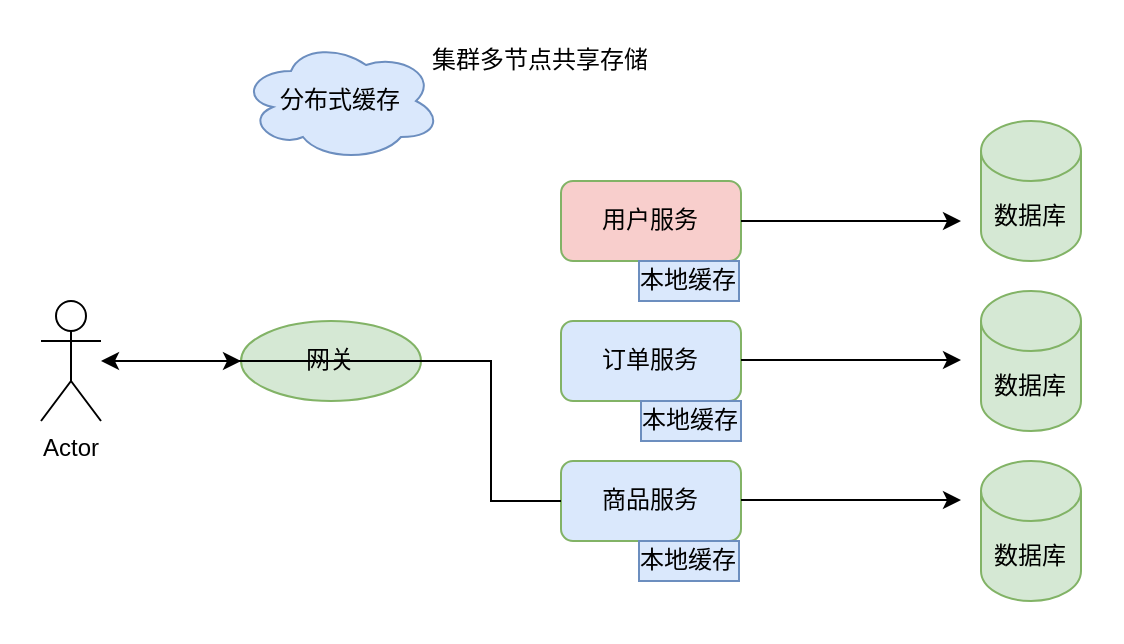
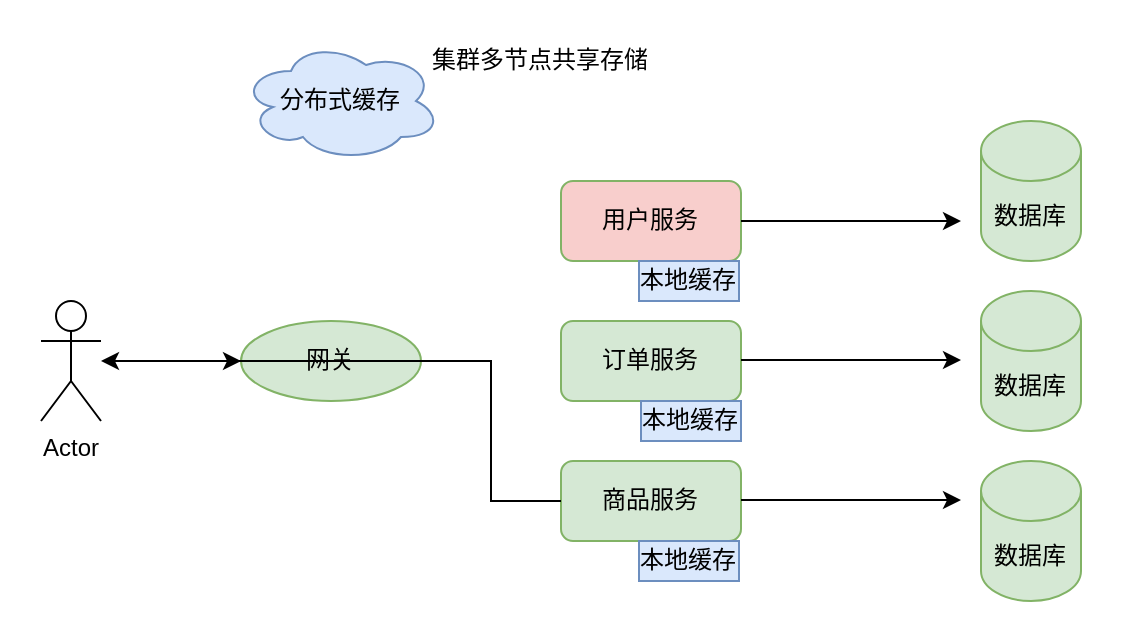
  <mxCell id="0" />
  <mxCell id="1" parent="0" />
  <mxCell id="2" value="Actor" style="shape=umlActor;verticalLabelPosition=bottom;verticalAlign=top;html=1;outlineConnect=0;" vertex="1" parent="1"><mxGeometry x="20" y="150" width="30" height="60" as="geometry" /></mxCell>
  <mxCell id="3" value="网关" style="ellipse;whiteSpace=wrap;html=1;fillColor=#d5e8d4;strokeColor=#82b366;" vertex="1" parent="1"><mxGeometry x="120" y="160" width="90" height="40" as="geometry" /></mxCell>
  <mxCell id="4" value="" style="endArrow=classic;html=1;rounded=0;fontColor=#3CFF36;entryX=0;entryY=0.5;entryDx=0;entryDy=0;" edge="1" parent="1" target="3"><mxGeometry width="50" height="50" relative="1" as="geometry"><mxPoint x="60" y="180" as="sourcePoint" /><mxPoint x="100" y="180" as="targetPoint" /></mxGeometry></mxCell>
  <mxCell id="5" value="分布式缓存" style="ellipse;shape=cloud;whiteSpace=wrap;html=1;align=center;strokeColor=#6c8ebf;fillColor=#dae8fc;" vertex="1" parent="1"><mxGeometry x="120" y="20" width="100" height="60" as="geometry" /></mxCell>
  <mxCell id="6" value="集群多节点共享存储" style="text;html=1;strokeColor=none;fillColor=none;align=center;verticalAlign=middle;whiteSpace=wrap;rounded=0;fontColor=#000000;" vertex="1" parent="1"><mxGeometry x="210" y="20" width="120" height="20" as="geometry" /></mxCell>
- <mxCell id="7" value="商品服务" style="rounded=1;whiteSpace=wrap;html=1;fillColor=#dae8fc;strokeColor=#82b366;" vertex="1" parent="1"><mxGeometry x="280" y="230" width="90" height="40" as="geometry" /></mxCell>
- <mxCell id="8" value="订单服务" style="rounded=1;whiteSpace=wrap;html=1;fillColor=#dae8fc;strokeColor=#82b366;" vertex="1" parent="1"><mxGeometry x="280" y="160" width="90" height="40" as="geometry" /></mxCell>
+ <mxCell id="7" value="商品服务" style="rounded=1;whiteSpace=wrap;html=1;fillColor=#d5e8d4;strokeColor=#82b366;" vertex="1" parent="1"><mxGeometry x="280" y="230" width="90" height="40" as="geometry" /></mxCell>
+ <mxCell id="8" value="订单服务" style="rounded=1;whiteSpace=wrap;html=1;fillColor=#d5e8d4;strokeColor=#82b366;" vertex="1" parent="1"><mxGeometry x="280" y="160" width="90" height="40" as="geometry" /></mxCell>
  <mxCell id="9" value="用户服务" style="rounded=1;whiteSpace=wrap;html=1;fillColor=#f8cecc;strokeColor=#82b366;" vertex="1" parent="1"><mxGeometry x="280" y="90" width="90" height="40" as="geometry" /></mxCell>
  <mxCell id="10" value="" style="edgeStyle=elbowEdgeStyle;elbow=horizontal;endArrow=classic;html=1;rounded=0;fontColor=#000000;exitX=1;exitY=0.5;exitDx=0;exitDy=0;" edge="1" parent="1" source="3" target="2"><mxGeometry width="50" height="50" relative="1" as="geometry"><mxPoint x="210" y="220" as="sourcePoint" /><mxPoint x="260" y="170" as="targetPoint" /></mxGeometry></mxCell>
  <mxCell id="11" value="" style="edgeStyle=elbowEdgeStyle;elbow=horizontal;endArrow=none;html=1;rounded=0;fontColor=#000000;exitX=1;exitY=0.5;exitDx=0;exitDy=0;entryX=0;entryY=0.5;entryDx=0;entryDy=0;" edge="1" parent="1" source="3" target="7"><mxGeometry width="50" height="50" relative="1" as="geometry"><mxPoint x="320" y="240" as="sourcePoint" /><mxPoint x="370" y="190" as="targetPoint" /></mxGeometry></mxCell>
  <mxCell id="12" value="本地缓存" style="text;html=1;strokeColor=#6c8ebf;fillColor=#dae8fc;align=center;verticalAlign=middle;whiteSpace=wrap;rounded=0;" vertex="1" parent="1"><mxGeometry x="319" y="130" width="50" height="20" as="geometry" /></mxCell>
  <mxCell id="13" value="本地缓存" style="text;html=1;strokeColor=#6c8ebf;fillColor=#dae8fc;align=center;verticalAlign=middle;whiteSpace=wrap;rounded=0;" vertex="1" parent="1"><mxGeometry x="320" y="200" width="50" height="20" as="geometry" /></mxCell>
  <mxCell id="14" value="本地缓存" style="text;html=1;strokeColor=#6c8ebf;fillColor=#dae8fc;align=center;verticalAlign=middle;whiteSpace=wrap;rounded=0;" vertex="1" parent="1"><mxGeometry x="319" y="270" width="50" height="20" as="geometry" /></mxCell>
  <mxCell id="15" value="数据库" style="shape=cylinder3;whiteSpace=wrap;html=1;boundedLbl=1;backgroundOutline=1;size=15;strokeColor=#82b366;fillColor=#d5e8d4;" vertex="1" parent="1"><mxGeometry x="490" y="60" width="50" height="70" as="geometry" /></mxCell>
  <mxCell id="16" value="数据库" style="shape=cylinder3;whiteSpace=wrap;html=1;boundedLbl=1;backgroundOutline=1;size=15;strokeColor=#82b366;fillColor=#d5e8d4;" vertex="1" parent="1"><mxGeometry x="490" y="145" width="50" height="70" as="geometry" /></mxCell>
  <mxCell id="17" value="数据库" style="shape=cylinder3;whiteSpace=wrap;html=1;boundedLbl=1;backgroundOutline=1;size=15;strokeColor=#82b366;fillColor=#d5e8d4;" vertex="1" parent="1"><mxGeometry x="490" y="230" width="50" height="70" as="geometry" /></mxCell>
  <mxCell id="18" value="" style="endArrow=classic;html=1;rounded=0;fontColor=#000000;" edge="1" parent="1"><mxGeometry width="50" height="50" relative="1" as="geometry"><mxPoint x="370" y="110" as="sourcePoint" /><mxPoint x="480" y="110" as="targetPoint" /></mxGeometry></mxCell>
  <mxCell id="19" value="" style="endArrow=classic;html=1;rounded=0;fontColor=#000000;" edge="1" parent="1"><mxGeometry width="50" height="50" relative="1" as="geometry"><mxPoint x="370" y="249.5" as="sourcePoint" /><mxPoint x="480" y="249.5" as="targetPoint" /></mxGeometry></mxCell>
  <mxCell id="20" value="" style="endArrow=classic;html=1;rounded=0;fontColor=#000000;" edge="1" parent="1"><mxGeometry width="50" height="50" relative="1" as="geometry"><mxPoint x="370" y="179.5" as="sourcePoint" /><mxPoint x="480" y="179.5" as="targetPoint" /></mxGeometry></mxCell>
